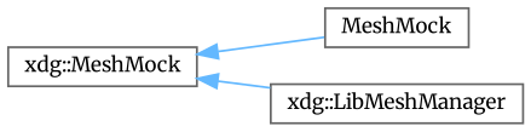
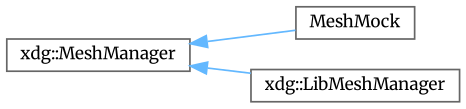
  digraph {
    fontname=Merriweather
    rankdir=LR
    node [color=grey40 fillcolor=white fontname=Merriweather fontsize=10 shape=box style=filled]
    edge [color=steelblue1 dir=back fontname=Merriweather fontsize=10 labelfontname=Helvetica labelfontsize=10 style=solid]
-   n1 [height=0.2 label="xdg::MeshMock" width=0.4]
+   n1 [height=0.2 label="xdg::MeshManager" width=0.4]
    n2 [height=0.2 label=MeshMock width=0.4]
    n3 [height=0.2 label="xdg::LibMeshManager" width=0.4]
    n1 -> n2
    n1 -> n3
  }
